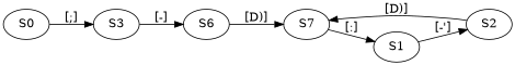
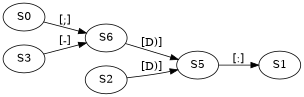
  digraph {
    rankdir=LR
    S0
    S3
    S1
    S2
    n5 [label=S6]
-   S5 [label=S7]
-   S0 -> S3 [label="[;]"]
+   S5
+   S0 -> n5 [label="[;]"]
    S3 -> n5 [label="[-]"]
-   S1 -> S2 [label="[-']"]
    S2 -> S5 [label="[D)]"]
    n5 -> S5 [label="[D)]"]
    S5 -> S1 [label="[:]"]
  }
